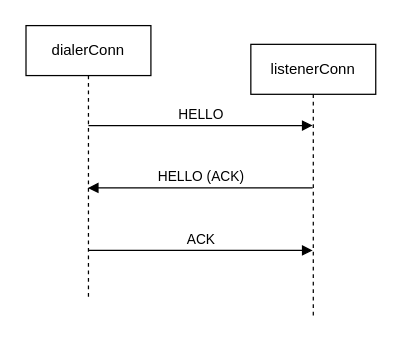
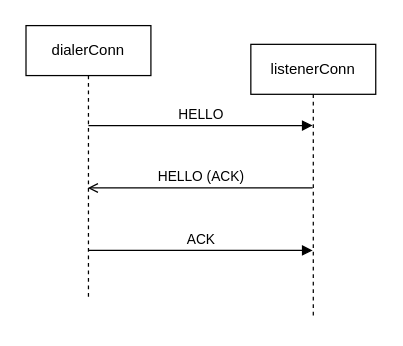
  <mxCell id="0" />
  <mxCell id="1" parent="0" />
  <mxCell id="2" value="dialerConn" style="shape=umlLifeline;perimeter=lifelinePerimeter;whiteSpace=wrap;html=1;container=1;collapsible=0;recursiveResize=0;outlineConnect=0;fillColor=none;" vertex="1" parent="1"><mxGeometry x="20" y="20" width="100" height="220" as="geometry" /></mxCell>
  <mxCell id="3" value="HELLO" style="html=1;verticalAlign=bottom;endArrow=block;" edge="1" parent="2" target="5"><mxGeometry width="80" relative="1" as="geometry"><mxPoint x="50" y="80" as="sourcePoint" /><mxPoint x="130" y="80" as="targetPoint" /><Array as="points"><mxPoint x="190" y="80" /></Array></mxGeometry></mxCell>
  <mxCell id="4" value="ACK" style="html=1;verticalAlign=bottom;endArrow=block;" edge="1" parent="2" target="5"><mxGeometry width="80" relative="1" as="geometry"><mxPoint x="50" y="180" as="sourcePoint" /><mxPoint x="130" y="180" as="targetPoint" /></mxGeometry></mxCell>
  <mxCell id="5" value="listenerConn" style="shape=umlLifeline;perimeter=lifelinePerimeter;whiteSpace=wrap;html=1;container=1;collapsible=0;recursiveResize=0;outlineConnect=0;fillColor=none;" vertex="1" parent="1"><mxGeometry x="200" y="35" width="100" height="220" as="geometry" /></mxCell>
- <mxCell id="6" value="HELLO (ACK)" style="html=1;verticalAlign=bottom;endArrow=block;" edge="1" parent="1" source="5" target="2"><mxGeometry width="80" relative="1" as="geometry"><mxPoint x="240" y="170" as="sourcePoint" /><mxPoint x="320" y="170" as="targetPoint" /><Array as="points"><mxPoint x="230" y="150" /></Array></mxGeometry></mxCell>
+ <mxCell id="6" value="HELLO (ACK)" style="html=1;verticalAlign=bottom;endArrow=open;" edge="1" parent="1" source="5" target="2"><mxGeometry width="80" relative="1" as="geometry"><mxPoint x="240" y="170" as="sourcePoint" /><mxPoint x="320" y="170" as="targetPoint" /><Array as="points"><mxPoint x="230" y="150" /></Array></mxGeometry></mxCell>
